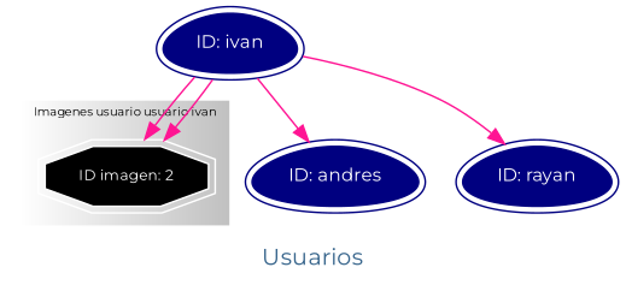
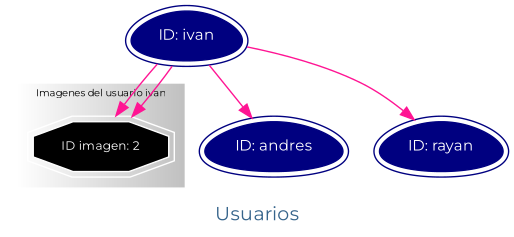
  digraph {
    color=lightcyan
    fontcolor=steelblue4
    fontname=Montserrat
    label=Usuarios
    style=filled
    node [color=navyblue fontcolor=white peripheries=2 shape=egg style=filled fontname=Montserrat]
    edge [color=deeppink fontname=Montserrat]
    n1 [color=white fillcolor=black label=<<FONT POINT-SIZE = "9"> ID imagen: 2 </FONT>> shape=tripleoctagon]
    n2 [label=<<FONT POINT-SIZE = "11"> ID: andres </FONT>>]
    n3 [label=<<FONT POINT-SIZE = "11"> ID: ivan </FONT>>]
    n4 [label=<<FONT POINT-SIZE = "11"> ID: rayan </FONT>>]
    subgraph cluster_1 {
      color="white:gray"
      fontcolor=black
      fontsize=7
-     label="Imagenes usuario usuario ivan"
+     label="Imagenes del usuario ivan"
      n1
    }
    n3 -> n1
    n3 -> n1
    n3 -> n2
    n3 -> n4
  }
